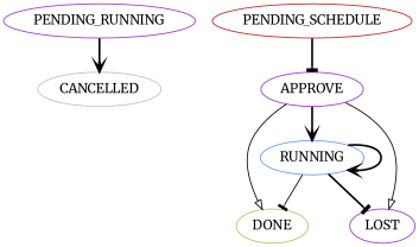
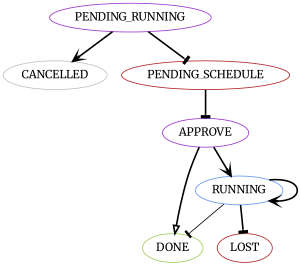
  digraph {
    fontname=Merriweather
    node [color=firebrick fontname=Merriweather]
    edge [arrowhead=tee fontname=Merriweather style=bold]
    n1 [color=gray label=CANCELLED]
    n2 [color=darkolivegreen3 label=DONE]
-   n3 [color=darkorchid3 label=LOST]
+   n3 [label=LOST]
    n4 [color=darkorchid3 label=APPROVE]
    n5 [color=cornflowerblue label=RUNNING]
    n6 [color=darkorchid3 label=PENDING_RUNNING]
    n7 [label=PENDING_SCHEDULE]
-   n4 -> n2 [arrowhead=onormal style=solid]
-   n4 -> n3 [arrowhead=onormal style=solid]
+   n4 -> n2 [arrowhead=onormal]
    n4 -> n5 [arrowhead=vee]
    n5 -> n2 [style=solid]
    n5 -> n3
    n5 -> n5 [arrowhead=vee]
    n6 -> n1 [arrowhead=vee]
+   n6 -> n7
    n7 -> n4
  }
